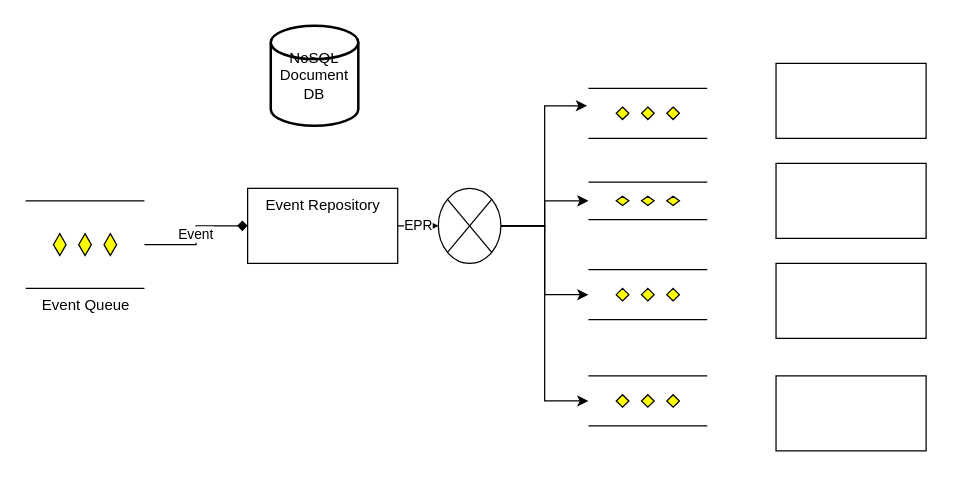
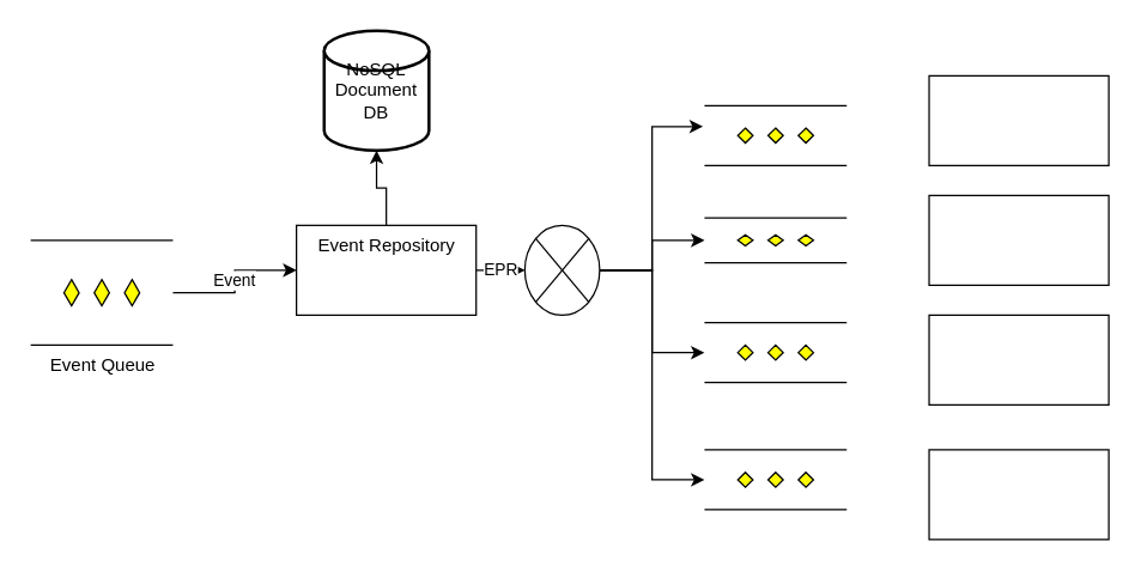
  <mxCell id="0" />
  <mxCell id="1" parent="0" />
- <mxCell id="2" value="Event" style="edgeStyle=orthogonalEdgeStyle;rounded=0;orthogonalLoop=1;jettySize=auto;html=1;endArrow=diamond;" edge="1" parent="1" source="3" target="6"><mxGeometry relative="1" as="geometry" /></mxCell>
+ <mxCell id="2" value="Event" style="edgeStyle=orthogonalEdgeStyle;rounded=0;orthogonalLoop=1;jettySize=auto;html=1;" edge="1" parent="1" source="3" target="6"><mxGeometry relative="1" as="geometry" /></mxCell>
  <mxCell id="3" value="Event Queue" style="verticalLabelPosition=bottom;verticalAlign=top;html=1;shape=mxgraph.flowchart.parallel_mode;pointerEvents=1" vertex="1" parent="1"><mxGeometry x="20" y="160" width="95" height="70" as="geometry" /></mxCell>
+ <mxCell id="4" style="edgeStyle=orthogonalEdgeStyle;rounded=0;orthogonalLoop=1;jettySize=auto;html=1;entryX=0.5;entryY=1;entryDx=0;entryDy=0;entryPerimeter=0;" edge="1" parent="1" source="6" target="7"><mxGeometry relative="1" as="geometry" /></mxCell>
  <mxCell id="5" value="EPR" style="edgeStyle=orthogonalEdgeStyle;rounded=0;orthogonalLoop=1;jettySize=auto;html=1;exitX=1;exitY=0.5;exitDx=0;exitDy=0;entryX=0;entryY=0.5;entryDx=0;entryDy=0;entryPerimeter=0;" edge="1" parent="1" source="6" target="12"><mxGeometry relative="1" as="geometry" /></mxCell>
  <mxCell id="6" value="Event Repository" style="whiteSpace=wrap;html=1;verticalAlign=top;" vertex="1" parent="1"><mxGeometry x="197.5" y="150" width="120" height="60" as="geometry" /></mxCell>
  <mxCell id="7" value="NoSQL Document DB" style="strokeWidth=2;html=1;shape=mxgraph.flowchart.database;whiteSpace=wrap;" vertex="1" parent="1"><mxGeometry x="216" y="20" width="70" height="80" as="geometry" /></mxCell>
  <mxCell id="8" style="edgeStyle=orthogonalEdgeStyle;rounded=0;orthogonalLoop=1;jettySize=auto;html=1;entryX=-0.011;entryY=0.35;entryDx=0;entryDy=0;entryPerimeter=0;" edge="1" parent="1" source="12" target="13"><mxGeometry relative="1" as="geometry"><mxPoint x="460" y="90" as="targetPoint" /></mxGeometry></mxCell>
  <mxCell id="9" style="edgeStyle=orthogonalEdgeStyle;rounded=0;orthogonalLoop=1;jettySize=auto;html=1;entryX=0;entryY=0.5;entryDx=0;entryDy=0;entryPerimeter=0;" edge="1" parent="1" source="12" target="14"><mxGeometry relative="1" as="geometry" /></mxCell>
  <mxCell id="10" style="edgeStyle=orthogonalEdgeStyle;rounded=0;orthogonalLoop=1;jettySize=auto;html=1;entryX=0;entryY=0.5;entryDx=0;entryDy=0;entryPerimeter=0;" edge="1" parent="1" source="12" target="15"><mxGeometry relative="1" as="geometry" /></mxCell>
  <mxCell id="11" style="edgeStyle=orthogonalEdgeStyle;rounded=0;orthogonalLoop=1;jettySize=auto;html=1;entryX=0;entryY=0.5;entryDx=0;entryDy=0;entryPerimeter=0;" edge="1" parent="1" source="12" target="16"><mxGeometry relative="1" as="geometry" /></mxCell>
  <mxCell id="12" value="" style="verticalLabelPosition=bottom;verticalAlign=top;html=1;shape=mxgraph.flowchart.or;" vertex="1" parent="1"><mxGeometry x="350" y="150" width="50" height="60" as="geometry" /></mxCell>
  <mxCell id="13" value="" style="verticalLabelPosition=bottom;verticalAlign=top;html=1;shape=mxgraph.flowchart.parallel_mode;pointerEvents=1" vertex="1" parent="1"><mxGeometry x="470" y="70" width="95" height="40" as="geometry" /></mxCell>
  <mxCell id="14" value="" style="verticalLabelPosition=bottom;verticalAlign=top;html=1;shape=mxgraph.flowchart.parallel_mode;pointerEvents=1" vertex="1" parent="1"><mxGeometry x="470" y="145" width="95" height="30" as="geometry" /></mxCell>
  <mxCell id="15" value="" style="verticalLabelPosition=bottom;verticalAlign=top;html=1;shape=mxgraph.flowchart.parallel_mode;pointerEvents=1" vertex="1" parent="1"><mxGeometry x="470" y="215" width="95" height="40" as="geometry" /></mxCell>
  <mxCell id="16" value="" style="verticalLabelPosition=bottom;verticalAlign=top;html=1;shape=mxgraph.flowchart.parallel_mode;pointerEvents=1" vertex="1" parent="1"><mxGeometry x="470" y="300" width="95" height="40" as="geometry" /></mxCell>
  <mxCell id="17" value="" style="verticalLabelPosition=bottom;verticalAlign=top;html=1;shape=mxgraph.basic.rect;fillColor2=none;strokeWidth=1;size=20;indent=5;" vertex="1" parent="1"><mxGeometry x="620" y="50" width="120" height="60" as="geometry" /></mxCell>
  <mxCell id="18" value="" style="verticalLabelPosition=bottom;verticalAlign=top;html=1;shape=mxgraph.basic.rect;fillColor2=none;strokeWidth=1;size=20;indent=5;" vertex="1" parent="1"><mxGeometry x="620" y="130" width="120" height="60" as="geometry" /></mxCell>
  <mxCell id="19" value="" style="verticalLabelPosition=bottom;verticalAlign=top;html=1;shape=mxgraph.basic.rect;fillColor2=none;strokeWidth=1;size=20;indent=5;" vertex="1" parent="1"><mxGeometry x="620" y="210" width="120" height="60" as="geometry" /></mxCell>
  <mxCell id="20" value="" style="verticalLabelPosition=bottom;verticalAlign=top;html=1;shape=mxgraph.basic.rect;fillColor2=none;strokeWidth=1;size=20;indent=5;" vertex="1" parent="1"><mxGeometry x="620" y="300" width="120" height="60" as="geometry" /></mxCell>
